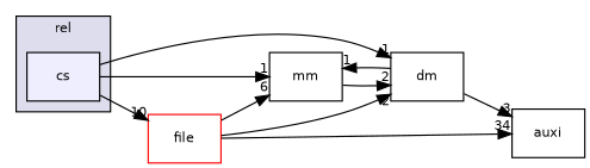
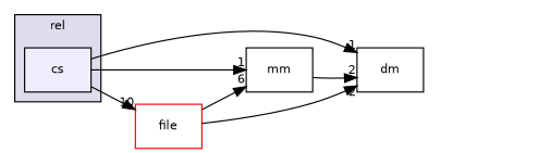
  digraph {
    compound=true
    rankdir=LR
    node [fontname=Helvetica fontsize=10 shape=box]
    edge [headlabel=1 labeldistance=1.5 labelfontname=Helvetica labelfontsize=10]
    n1 [fillcolor="#eeeeff" label=cs pencolor=black style=filled]
    n2 [color=red label=file]
    n3 [label=mm]
    n4 [label=dm]
-   n5 [label=auxi]
    subgraph cluster_1 {
      bgcolor="#ddddee"
      fontname=Helvetica
      fontsize=10
      label=rel
      pencolor=black
      n1
    }
    n1 -> n2 [headlabel=10]
    n1 -> n3
    n1 -> n4
    n2 -> n3 [headlabel=6]
    n2 -> n4 [headlabel=2]
-   n2 -> n5 [headlabel=34]
    n3 -> n4 [headlabel=2]
-   n4 -> n3
-   n4 -> n5 [headlabel=3]
  }
